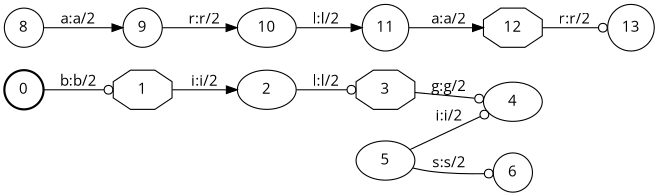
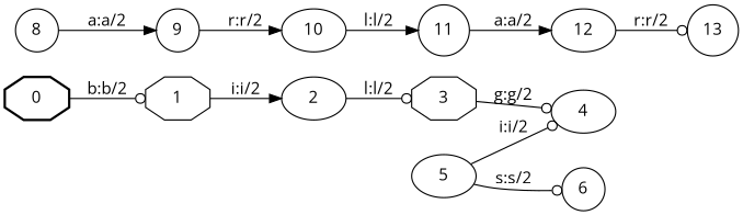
  digraph {
    fontname="Open Sans"
    nodesep=0.25
    rankdir=LR
    ranksep=0.4
    node [fontname="Open Sans" fontsize=14 shape=circle style=solid]
    edge [arrowhead=odot fontname="Open Sans" fontsize=14]
-   n1 [label=0 style=bold]
+   n1 [label=0 shape=octagon style=bold]
    n2 [label=1 shape=octagon]
    n3 [label=2 shape=ellipse]
    n4 [label=3 shape=octagon]
    n5 [label=4 shape=ellipse]
    n6 [label=5 shape=ellipse]
    n7 [label=6]
    n8 [label=8]
    n9 [label=9]
    n10 [label=10 shape=ellipse]
    n11 [label=11]
-   n12 [label=12 shape=octagon]
+   n12 [label=12 shape=ellipse]
    n13 [label=13]
    n1 -> n2 [label="b:b/2"]
    n2 -> n3 [arrowhead=normal label="i:i/2"]
    n3 -> n4 [label="l:l/2"]
    n4 -> n5 [label="g:g/2"]
    n6 -> n5 [label="i:i/2"]
    n6 -> n7 [label="s:s/2"]
    n8 -> n9 [arrowhead=normal label="a:a/2"]
    n9 -> n10 [arrowhead=normal label="r:r/2"]
    n10 -> n11 [arrowhead=normal label="l:l/2"]
    n11 -> n12 [arrowhead=normal label="a:a/2"]
    n12 -> n13 [label="r:r/2"]
  }
